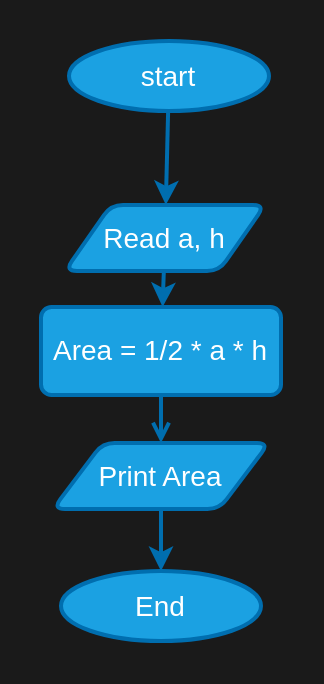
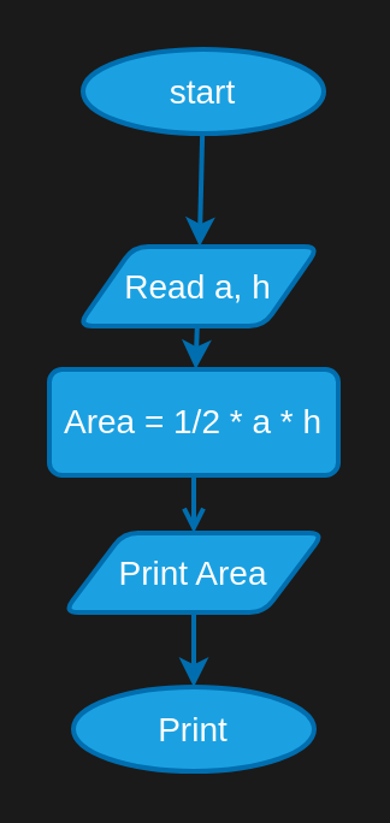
  <mxCell id="0" />
  <mxCell id="1" parent="0" />
  <mxCell id="2" value="" style="edgeStyle=none;html=1;fontSize=14;fillColor=#1ba1e2;strokeColor=#006EAF;strokeWidth=2;" edge="1" parent="1" source="3" target="5"><mxGeometry relative="1" as="geometry" /></mxCell>
  <mxCell id="3" value="&lt;font style=&quot;font-size: 14px;&quot;&gt;start&lt;/font&gt;" style="strokeWidth=2;html=1;shape=mxgraph.flowchart.start_1;whiteSpace=wrap;fillColor=#1ba1e2;fontColor=#ffffff;strokeColor=#006EAF;" vertex="1" parent="1"><mxGeometry x="34" y="20" width="100" height="35" as="geometry" /></mxCell>
  <mxCell id="4" value="" style="edgeStyle=none;html=1;strokeWidth=2;fontSize=14;fillColor=#1ba1e2;strokeColor=#006EAF;" edge="1" parent="1" source="5" target="7"><mxGeometry relative="1" as="geometry" /></mxCell>
  <mxCell id="5" value="Read a, h" style="shape=parallelogram;html=1;strokeWidth=2;perimeter=parallelogramPerimeter;whiteSpace=wrap;rounded=1;arcSize=12;size=0.23;fontSize=14;fillColor=#1ba1e2;fontColor=#ffffff;strokeColor=#006EAF;" vertex="1" parent="1"><mxGeometry x="32" y="102" width="100" height="33" as="geometry" /></mxCell>
  <mxCell id="6" value="" style="edgeStyle=none;html=1;strokeWidth=2;fontSize=14;fillColor=#1ba1e2;strokeColor=#006EAF;endArrow=open;" edge="1" parent="1" source="7" target="9"><mxGeometry relative="1" as="geometry" /></mxCell>
  <mxCell id="7" value="Area = 1/2 * a * h" style="whiteSpace=wrap;html=1;fontSize=14;fillColor=#1ba1e2;strokeColor=#006EAF;fontColor=#ffffff;strokeWidth=2;rounded=1;arcSize=12;" vertex="1" parent="1"><mxGeometry x="20" y="153" width="120" height="44" as="geometry" /></mxCell>
  <mxCell id="8" value="" style="edgeStyle=none;html=1;strokeWidth=2;fontSize=14;fillColor=#1ba1e2;strokeColor=#006EAF;" edge="1" parent="1" source="9" target="10"><mxGeometry relative="1" as="geometry" /></mxCell>
  <mxCell id="9" value="Print Area" style="shape=parallelogram;html=1;strokeWidth=2;perimeter=parallelogramPerimeter;whiteSpace=wrap;rounded=1;arcSize=12;size=0.23;fontSize=14;fillColor=#1ba1e2;fontColor=#ffffff;strokeColor=#006EAF;" vertex="1" parent="1"><mxGeometry x="26" y="221" width="108" height="33" as="geometry" /></mxCell>
- <mxCell id="10" value="&lt;font style=&quot;font-size: 14px;&quot;&gt;End&lt;/font&gt;" style="strokeWidth=2;html=1;shape=mxgraph.flowchart.start_1;whiteSpace=wrap;fillColor=#1ba1e2;fontColor=#ffffff;strokeColor=#006EAF;" vertex="1" parent="1"><mxGeometry x="30" y="285" width="100" height="35" as="geometry" /></mxCell>
+ <mxCell id="10" value="&lt;font style=&quot;font-size: 14px;&quot;&gt;Print&lt;/font&gt;" style="strokeWidth=2;html=1;shape=mxgraph.flowchart.start_1;whiteSpace=wrap;fillColor=#1ba1e2;fontColor=#ffffff;strokeColor=#006EAF;" vertex="1" parent="1"><mxGeometry x="30" y="285" width="100" height="35" as="geometry" /></mxCell>
